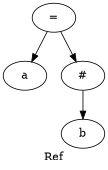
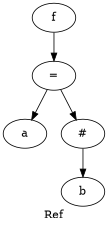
  digraph {
    label=Ref
+   n1 [label=f]
    n2 [label="="]
    n3 [label=a]
    n4 [label="#"]
    n5 [label=b]
+   n1 -> n2
    n2 -> n3
    n2 -> n4
    n4 -> n5
  }
